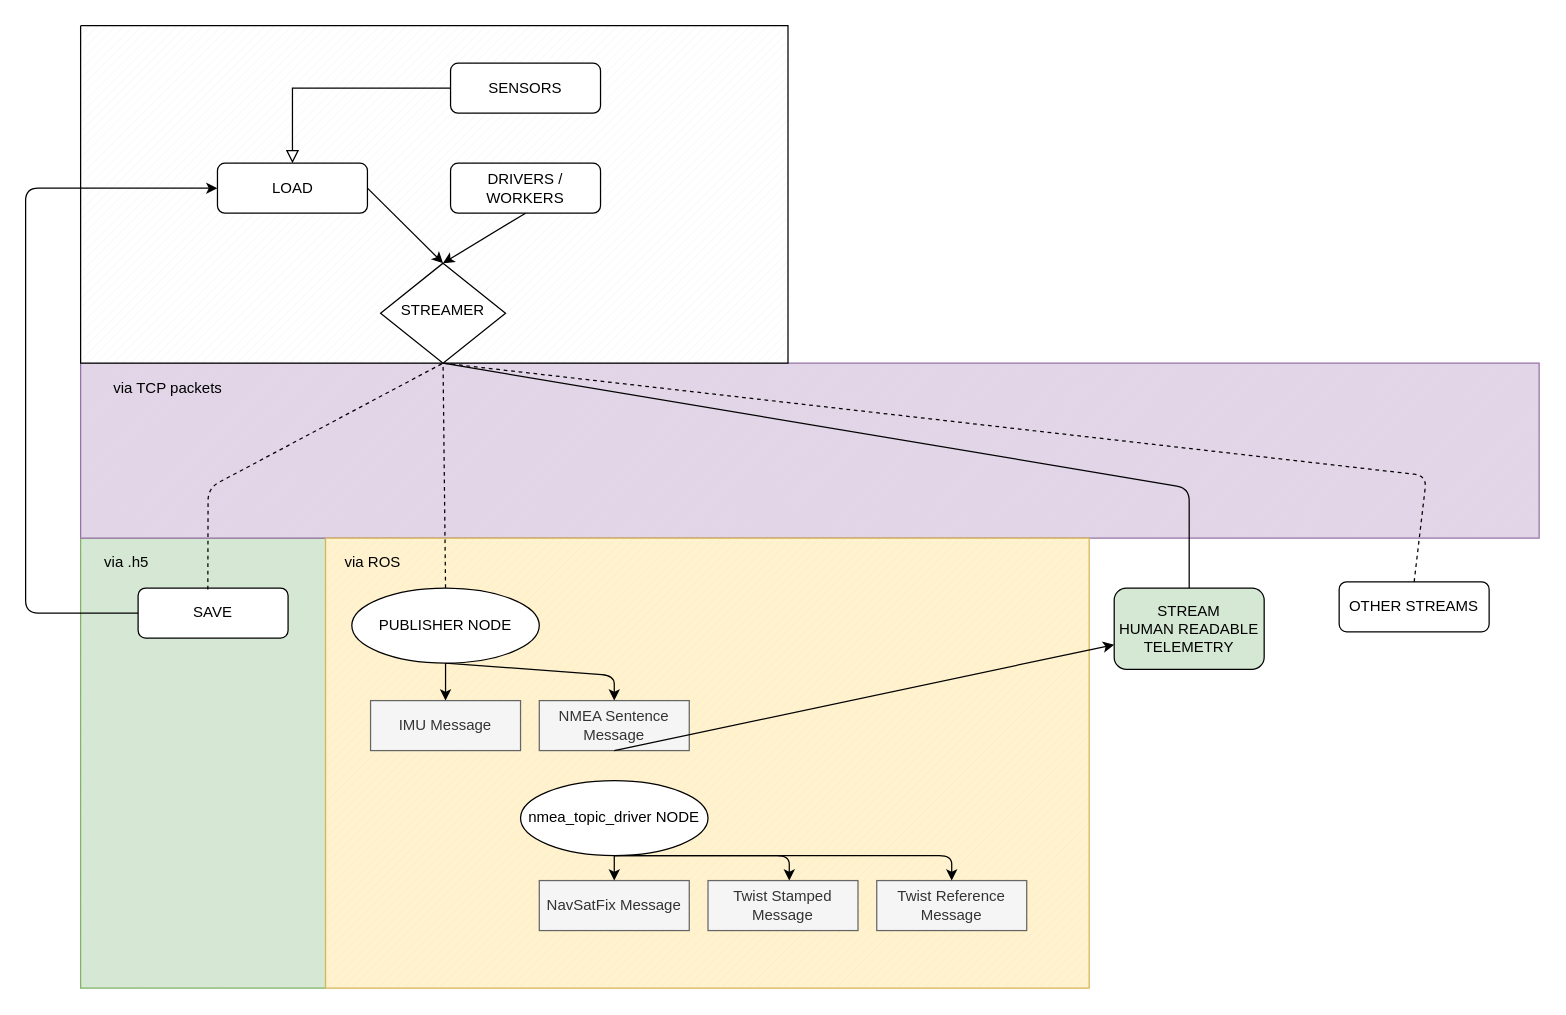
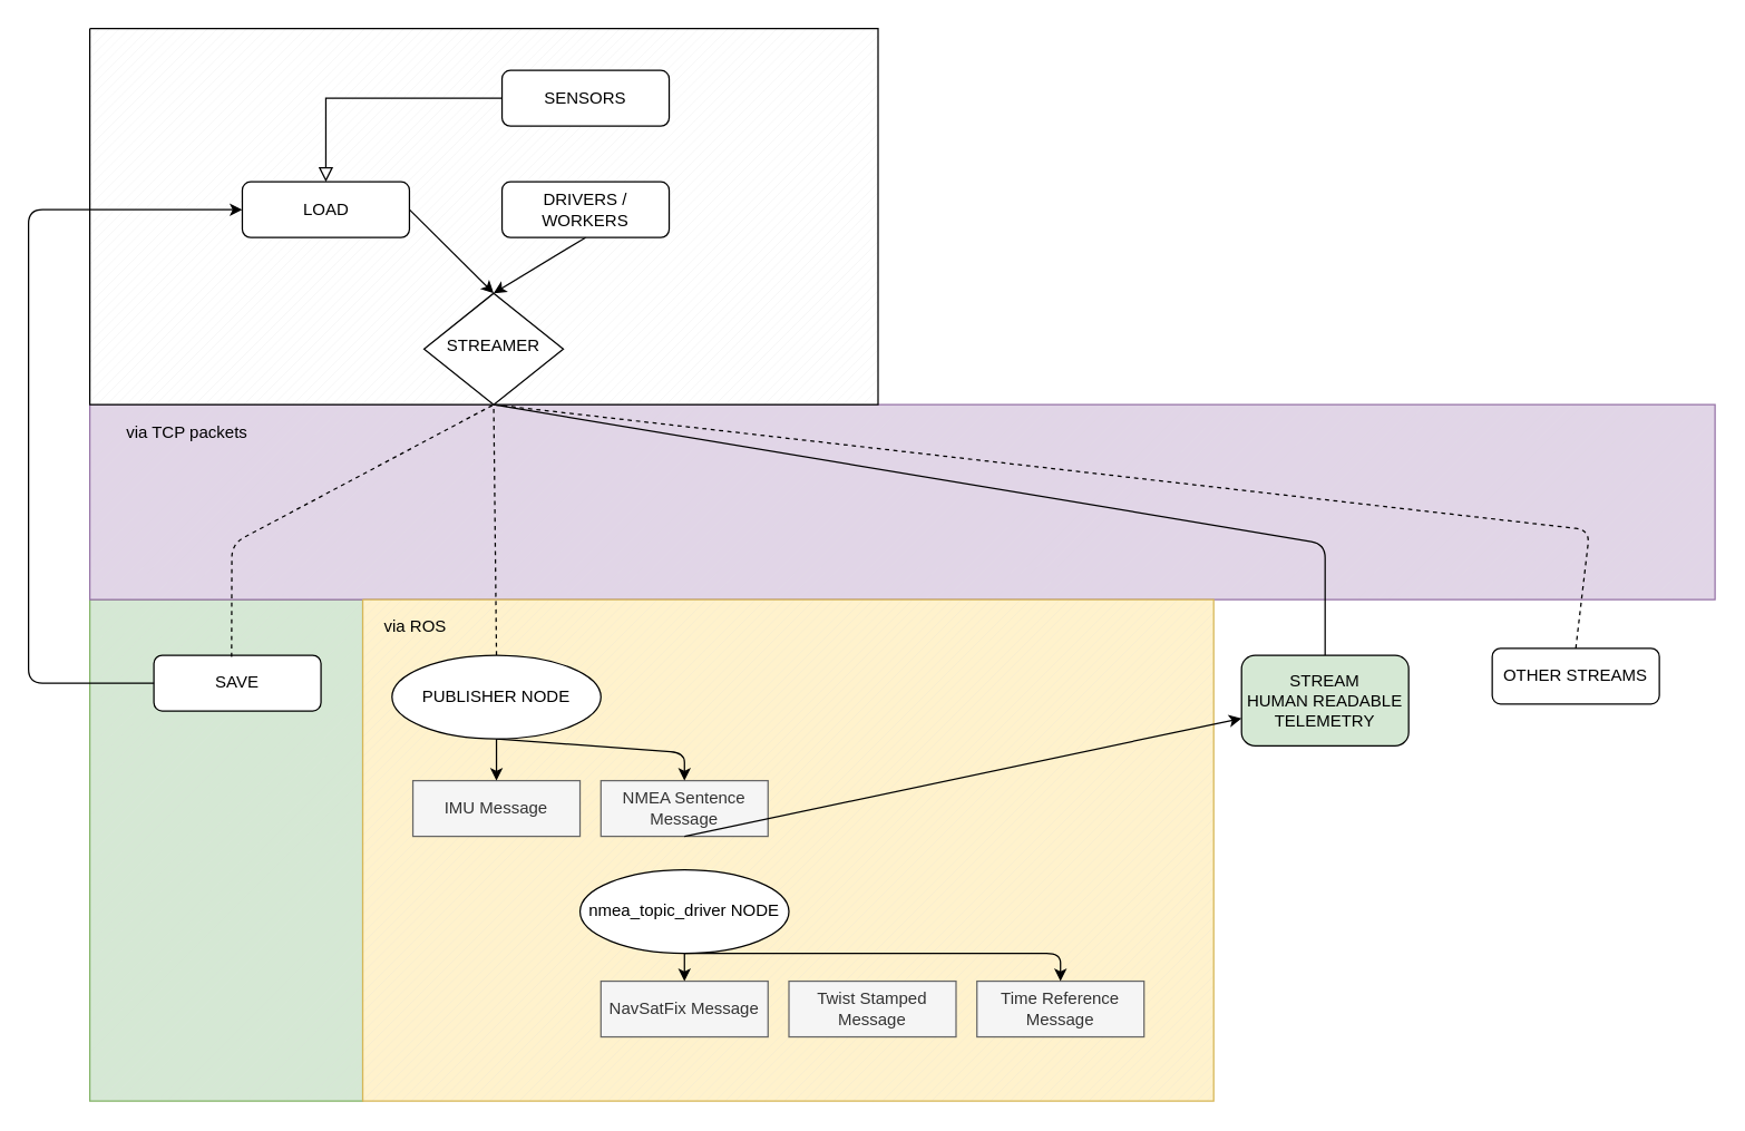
  <mxCell id="0" />
  <mxCell id="1" parent="0" />
  <mxCell id="2" value="" style="verticalLabelPosition=bottom;verticalAlign=top;html=1;shape=mxgraph.basic.patternFillRect;fillStyle=diag;step=5;fillStrokeWidth=0.2;fillStrokeColor=#dddddd;fillColor=#d5e8d4;strokeColor=#82b366;shadow=0;" parent="1" vertex="1"><mxGeometry x="64" y="430" width="196" height="360" as="geometry" /></mxCell>
  <mxCell id="3" value="" style="verticalLabelPosition=bottom;verticalAlign=top;html=1;shape=mxgraph.basic.patternFillRect;fillStyle=diag;step=5;fillStrokeWidth=0.2;fillStrokeColor=#dddddd;fillColor=#e1d5e7;strokeColor=#9673a6;shadow=0;" parent="1" vertex="1"><mxGeometry x="64" y="290" width="1167" height="140" as="geometry" /></mxCell>
  <mxCell id="4" value="" style="verticalLabelPosition=bottom;verticalAlign=top;html=1;shape=mxgraph.basic.patternFillRect;fillStyle=diag;step=5;fillStrokeWidth=0.2;fillStrokeColor=#dddddd;fillColor=#fff2cc;strokeColor=#d6b656;shadow=0;" parent="1" vertex="1"><mxGeometry x="260" y="430" width="611" height="360" as="geometry" /></mxCell>
  <mxCell id="5" value="" style="verticalLabelPosition=bottom;verticalAlign=top;html=1;shape=mxgraph.basic.patternFillRect;fillStyle=diag;step=5;fillStrokeWidth=0.2;fillStrokeColor=#dddddd;" parent="1" vertex="1"><mxGeometry x="64" y="20" width="566" height="270" as="geometry" /></mxCell>
  <mxCell id="6" value="" style="rounded=0;html=1;jettySize=auto;orthogonalLoop=1;fontSize=11;endArrow=block;endFill=0;endSize=8;strokeWidth=1;shadow=0;labelBackgroundColor=none;edgeStyle=orthogonalEdgeStyle;" parent="1" source="7" target="13" edge="1"><mxGeometry relative="1" as="geometry"><mxPoint x="351" y="225" as="targetPoint" /></mxGeometry></mxCell>
  <mxCell id="7" value="SENSORS" style="rounded=1;whiteSpace=wrap;html=1;fontSize=12;glass=0;strokeWidth=1;shadow=0;" parent="1" vertex="1"><mxGeometry x="360" y="50" width="120" height="40" as="geometry" /></mxCell>
  <mxCell id="8" value="DRIVERS / WORKERS" style="rounded=1;whiteSpace=wrap;html=1;fontSize=12;glass=0;strokeWidth=1;shadow=0;" parent="1" vertex="1"><mxGeometry x="360" y="130" width="120" height="40" as="geometry" /></mxCell>
  <mxCell id="9" value="&lt;div&gt;STREAM &lt;br&gt;&lt;/div&gt;&lt;div&gt;HUMAN READABLE&lt;/div&gt;&lt;div&gt;TELEMETRY&lt;br&gt;&lt;/div&gt;" style="rounded=1;whiteSpace=wrap;html=1;fontSize=12;glass=0;strokeWidth=1;shadow=0;fillColor=#d5e8d4;" parent="1" vertex="1"><mxGeometry x="891" y="470" width="120" height="65" as="geometry" /></mxCell>
  <mxCell id="10" value="OTHER STREAMS" style="rounded=1;whiteSpace=wrap;html=1;fontSize=12;glass=0;strokeWidth=1;shadow=0;" parent="1" vertex="1"><mxGeometry x="1071" y="465" width="120" height="40" as="geometry" /></mxCell>
  <mxCell id="11" value="STREAMER" style="rhombus;whiteSpace=wrap;html=1;shadow=0;fontFamily=Helvetica;fontSize=12;align=center;strokeWidth=1;spacing=6;spacingTop=-4;" parent="1" vertex="1"><mxGeometry x="304" y="210" width="100" height="80" as="geometry" /></mxCell>
  <mxCell id="12" value="SAVE" style="rounded=1;whiteSpace=wrap;html=1;fontSize=12;glass=0;strokeWidth=1;shadow=0;" parent="1" vertex="1"><mxGeometry x="110" y="470" width="120" height="40" as="geometry" /></mxCell>
  <mxCell id="13" value="LOAD" style="rounded=1;whiteSpace=wrap;html=1;fontSize=12;glass=0;strokeWidth=1;shadow=0;" parent="1" vertex="1"><mxGeometry x="173.5" y="130" width="120" height="40" as="geometry" /></mxCell>
  <mxCell id="14" value="" style="endArrow=classic;html=1;exitX=1;exitY=0.5;exitDx=0;exitDy=0;" parent="1" source="13" edge="1"><mxGeometry width="50" height="50" relative="1" as="geometry"><mxPoint x="390" y="560" as="sourcePoint" /><mxPoint x="354" y="210" as="targetPoint" /></mxGeometry></mxCell>
  <mxCell id="15" value="" style="endArrow=classic;html=1;exitX=0.5;exitY=1;exitDx=0;exitDy=0;entryX=0.5;entryY=0;entryDx=0;entryDy=0;" parent="1" source="8" target="11" edge="1"><mxGeometry width="50" height="50" relative="1" as="geometry"><mxPoint x="390" y="550" as="sourcePoint" /><mxPoint x="440" y="500" as="targetPoint" /></mxGeometry></mxCell>
  <mxCell id="16" value="via TCP packets" style="text;html=1;strokeColor=none;fillColor=none;align=center;verticalAlign=middle;whiteSpace=wrap;rounded=0;shadow=0;" parent="1" vertex="1"><mxGeometry x="64" y="300" width="140" height="20" as="geometry" /></mxCell>
  <mxCell id="17" value="via ROS" style="text;html=1;strokeColor=none;fillColor=none;align=center;verticalAlign=middle;whiteSpace=wrap;rounded=0;shadow=0;" parent="1" vertex="1"><mxGeometry x="267.5" y="440" width="60" height="20" as="geometry" /></mxCell>
  <mxCell id="18" value="" style="endArrow=none;dashed=1;html=1;entryX=0.5;entryY=1;entryDx=0;entryDy=0;exitX=0.5;exitY=0;exitDx=0;exitDy=0;" parent="1" source="28" target="11" edge="1"><mxGeometry width="50" height="50" relative="1" as="geometry"><mxPoint x="354" y="440" as="sourcePoint" /><mxPoint x="460" y="590" as="targetPoint" /><Array as="points" /></mxGeometry></mxCell>
  <mxCell id="19" value="" style="endArrow=none;dashed=1;html=1;entryX=0.5;entryY=1;entryDx=0;entryDy=0;exitX=0.465;exitY=0.029;exitDx=0;exitDy=0;exitPerimeter=0;" parent="1" source="12" target="11" edge="1"><mxGeometry width="50" height="50" relative="1" as="geometry"><mxPoint x="550" y="590" as="sourcePoint" /><mxPoint x="600" y="540" as="targetPoint" /><Array as="points"><mxPoint x="166" y="390" /></Array></mxGeometry></mxCell>
  <mxCell id="20" value="" style="endArrow=none;dashed=0;html=1;exitX=0.5;exitY=0;exitDx=0;exitDy=0;entryX=0.5;entryY=1;entryDx=0;entryDy=0;" parent="1" source="9" target="11" edge="1"><mxGeometry width="50" height="50" relative="1" as="geometry"><mxPoint x="354" y="560" as="sourcePoint" /><mxPoint x="370" y="370" as="targetPoint" /><Array as="points"><mxPoint x="951" y="390" /></Array></mxGeometry></mxCell>
  <mxCell id="21" value="" style="endArrow=classic;html=1;exitX=0;exitY=0.5;exitDx=0;exitDy=0;entryX=0;entryY=0.5;entryDx=0;entryDy=0;" parent="1" source="12" target="13" edge="1"><mxGeometry width="50" height="50" relative="1" as="geometry"><mxPoint x="310" y="410" as="sourcePoint" /><mxPoint x="10" y="260" as="targetPoint" /><Array as="points"><mxPoint x="20" y="490" /><mxPoint x="20" y="150" /></Array></mxGeometry></mxCell>
  <mxCell id="22" value="" style="endArrow=none;dashed=1;html=1;exitX=0.5;exitY=0;exitDx=0;exitDy=0;" parent="1" source="10" edge="1"><mxGeometry width="50" height="50" relative="1" as="geometry"><mxPoint x="540" y="410" as="sourcePoint" /><mxPoint x="354" y="290" as="targetPoint" /><Array as="points"><mxPoint x="1141" y="380" /></Array></mxGeometry></mxCell>
- <mxCell id="23" value="via .h5" style="text;html=1;strokeColor=none;fillColor=none;align=center;verticalAlign=middle;whiteSpace=wrap;rounded=0;shadow=0;" parent="1" vertex="1"><mxGeometry x="71" y="440" width="60" height="20" as="geometry" /></mxCell>
  <mxCell id="24" value="IMU Message" style="rounded=0;whiteSpace=wrap;html=1;fontSize=12;glass=0;strokeWidth=1;shadow=0;fillColor=#f5f5f5;strokeColor=#666666;fontColor=#333333;" vertex="1" parent="1"><mxGeometry x="296" y="560" width="120" height="40" as="geometry" /></mxCell>
  <mxCell id="25" value="" style="endArrow=classic;html=1;exitX=0.5;exitY=1;exitDx=0;exitDy=0;entryX=0.5;entryY=0;entryDx=0;entryDy=0;" edge="1" parent="1" source="28" target="24"><mxGeometry width="50" height="50" relative="1" as="geometry"><mxPoint x="370" y="660" as="sourcePoint" /><mxPoint x="370" y="680" as="targetPoint" /></mxGeometry></mxCell>
  <mxCell id="26" value="NMEA Sentence Message" style="rounded=0;whiteSpace=wrap;html=1;fontSize=12;glass=0;strokeWidth=1;shadow=0;fillColor=#f5f5f5;strokeColor=#666666;fontColor=#333333;" vertex="1" parent="1"><mxGeometry x="431" y="560" width="120" height="40" as="geometry" /></mxCell>
  <mxCell id="27" value="" style="endArrow=classic;html=1;exitX=0.5;exitY=1;exitDx=0;exitDy=0;entryX=0.5;entryY=0;entryDx=0;entryDy=0;" edge="1" parent="1" source="28" target="26"><mxGeometry width="50" height="50" relative="1" as="geometry"><mxPoint x="370" y="660" as="sourcePoint" /><mxPoint x="567" y="680" as="targetPoint" /><Array as="points"><mxPoint x="491" y="540" /></Array></mxGeometry></mxCell>
  <mxCell id="28" value="PUBLISHER NODE" style="ellipse;whiteSpace=wrap;html=1;rounded=0;" vertex="1" parent="1"><mxGeometry x="281" y="470" width="150" height="60" as="geometry" /></mxCell>
  <mxCell id="29" value="nmea_topic_driver NODE" style="ellipse;whiteSpace=wrap;html=1;rounded=0;" vertex="1" parent="1"><mxGeometry x="416" y="624" width="150" height="60" as="geometry" /></mxCell>
  <mxCell id="30" value="" style="endArrow=classic;html=1;exitX=0.5;exitY=1;exitDx=0;exitDy=0;" edge="1" parent="1" source="26" target="9"><mxGeometry width="50" height="50" relative="1" as="geometry"><mxPoint x="601" y="734" as="sourcePoint" /><mxPoint x="651" y="684" as="targetPoint" /></mxGeometry></mxCell>
  <mxCell id="31" value="NavSatFix Message" style="rounded=0;whiteSpace=wrap;html=1;fontSize=12;glass=0;strokeWidth=1;shadow=0;fillColor=#f5f5f5;strokeColor=#666666;fontColor=#333333;" vertex="1" parent="1"><mxGeometry x="431" y="704" width="120" height="40" as="geometry" /></mxCell>
  <mxCell id="32" value="Twist Stamped Message" style="rounded=0;whiteSpace=wrap;html=1;fontSize=12;glass=0;strokeWidth=1;shadow=0;fillColor=#f5f5f5;strokeColor=#666666;fontColor=#333333;" vertex="1" parent="1"><mxGeometry x="566" y="704" width="120" height="40" as="geometry" /></mxCell>
- <mxCell id="33" value="Twist Reference Message" style="rounded=0;whiteSpace=wrap;html=1;fontSize=12;glass=0;strokeWidth=1;shadow=0;fillColor=#f5f5f5;strokeColor=#666666;fontColor=#333333;" vertex="1" parent="1"><mxGeometry x="701" y="704" width="120" height="40" as="geometry" /></mxCell>
+ <mxCell id="33" value="Time Reference Message" style="rounded=0;whiteSpace=wrap;html=1;fontSize=12;glass=0;strokeWidth=1;shadow=0;fillColor=#f5f5f5;strokeColor=#666666;fontColor=#333333;" vertex="1" parent="1"><mxGeometry x="701" y="704" width="120" height="40" as="geometry" /></mxCell>
  <mxCell id="34" value="" style="endArrow=classic;html=1;exitX=0.5;exitY=1;exitDx=0;exitDy=0;entryX=0.5;entryY=0;entryDx=0;entryDy=0;" edge="1" parent="1" source="29" target="31"><mxGeometry width="50" height="50" relative="1" as="geometry"><mxPoint x="651" y="654" as="sourcePoint" /><mxPoint x="701" y="604" as="targetPoint" /></mxGeometry></mxCell>
- <mxCell id="35" value="" style="endArrow=classic;html=1;exitX=0.5;exitY=1;exitDx=0;exitDy=0;entryX=0.542;entryY=0;entryDx=0;entryDy=0;entryPerimeter=0;" edge="1" parent="1" source="29" target="32"><mxGeometry width="50" height="50" relative="1" as="geometry"><mxPoint x="651" y="654" as="sourcePoint" /><mxPoint x="701" y="604" as="targetPoint" /><Array as="points"><mxPoint x="631" y="684" /></Array></mxGeometry></mxCell>
  <mxCell id="36" value="" style="endArrow=classic;html=1;exitX=0.5;exitY=1;exitDx=0;exitDy=0;entryX=0.5;entryY=0;entryDx=0;entryDy=0;" edge="1" parent="1" source="29" target="33"><mxGeometry width="50" height="50" relative="1" as="geometry"><mxPoint x="651" y="654" as="sourcePoint" /><mxPoint x="701" y="604" as="targetPoint" /><Array as="points"><mxPoint x="761" y="684" /></Array></mxGeometry></mxCell>
